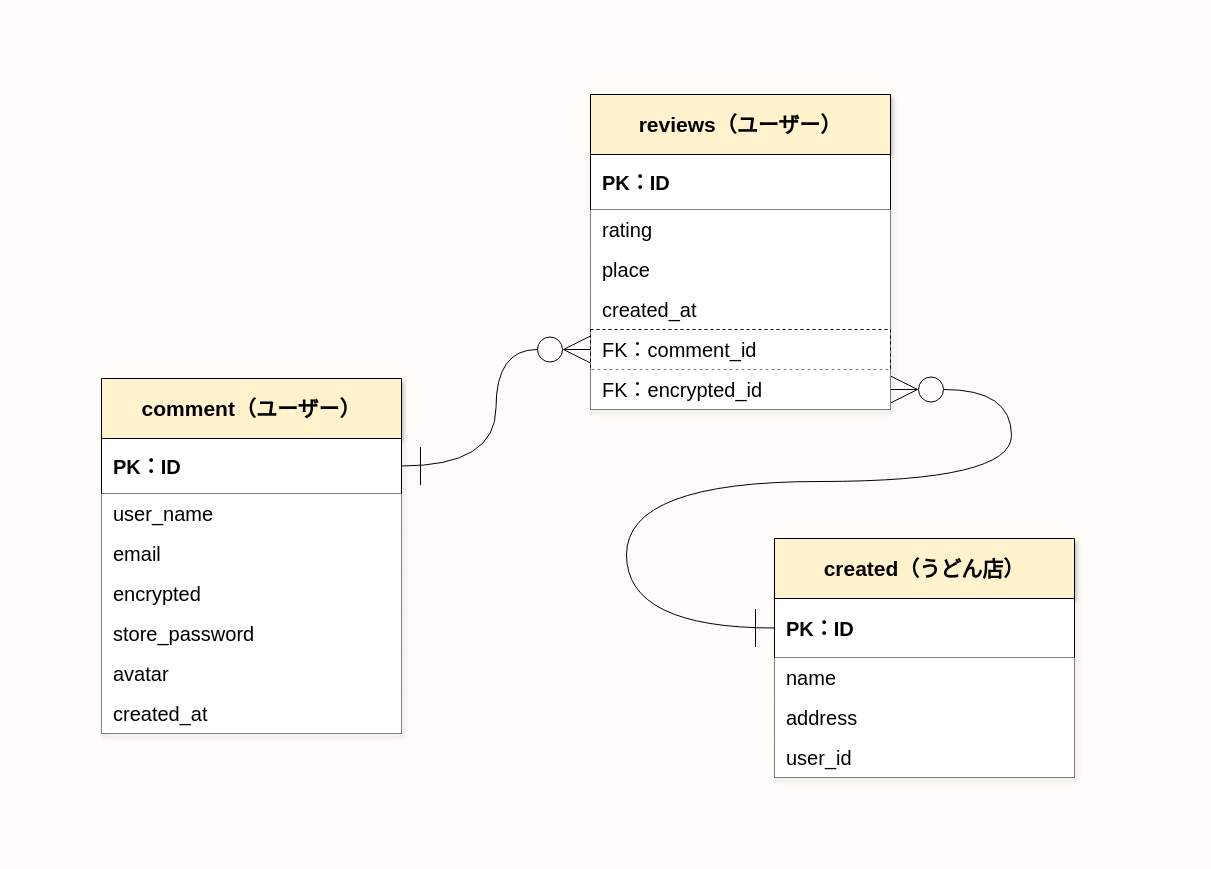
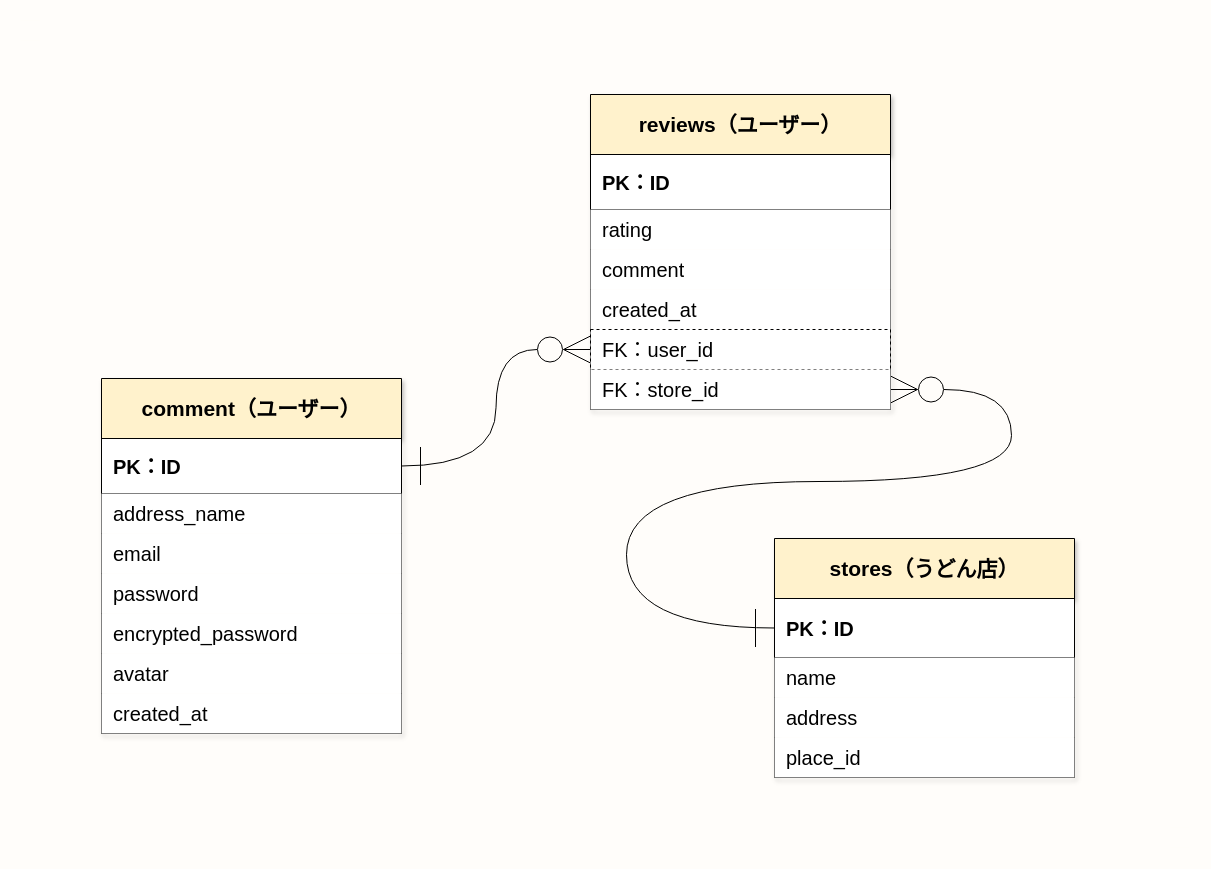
  <mxCell id="0" />
  <mxCell id="1" parent="0" />
  <mxCell id="2" value="" style="edgeStyle=orthogonalEdgeStyle;html=1;exitX=1;exitY=0.5;exitDx=0;exitDy=0;entryX=0;entryY=0.5;entryDx=0;entryDy=0;rounded=1;jumpStyle=none;strokeColor=default;startArrow=ERone;startFill=0;targetPerimeterSpacing=0;sourcePerimeterSpacing=0;endSize=25;startSize=36;elbow=vertical;endArrow=ERzeroToMany;endFill=0;curved=1;" edge="1" parent="1" source="4" target="17"><mxGeometry relative="1" as="geometry" /></mxCell>
  <mxCell id="3" value="&lt;font style=&quot;font-size: 21px;&quot;&gt;comment（ユーザー）&lt;/font&gt;" style="swimlane;fontStyle=1;childLayout=stackLayout;horizontal=1;startSize=60;horizontalStack=0;resizeParent=1;resizeParentMax=0;resizeLast=0;collapsible=1;marginBottom=0;whiteSpace=wrap;html=1;fillColor=#fff2cc;strokeColor=default;rounded=0;fontSize=15;shadow=1;" vertex="1" parent="1"><mxGeometry x="101" y="378" width="300" height="355" as="geometry" /></mxCell>
  <mxCell id="4" value="PK：ID" style="text;strokeColor=default;fillColor=default;align=left;verticalAlign=middle;spacingLeft=10;spacingRight=4;overflow=hidden;points=[[0,0.5],[1,0.5]];portConstraint=eastwest;rotatable=0;whiteSpace=wrap;html=1;fontSize=20;fontStyle=1;gradientColor=none;perimeterSpacing=0;" vertex="1" parent="3"><mxGeometry y="60" width="300" height="55" as="geometry" /></mxCell>
- <mxCell id="5" value="user_name" style="text;strokeColor=none;fillColor=default;align=left;verticalAlign=middle;spacingLeft=10;spacingRight=4;overflow=hidden;points=[[0,0.5],[1,0.5]];portConstraint=eastwest;rotatable=0;whiteSpace=wrap;html=1;fontSize=20;" vertex="1" parent="3"><mxGeometry y="115" width="300" height="40" as="geometry" /></mxCell>
+ <mxCell id="5" value="address_name" style="text;strokeColor=none;fillColor=default;align=left;verticalAlign=middle;spacingLeft=10;spacingRight=4;overflow=hidden;points=[[0,0.5],[1,0.5]];portConstraint=eastwest;rotatable=0;whiteSpace=wrap;html=1;fontSize=20;" vertex="1" parent="3"><mxGeometry y="115" width="300" height="40" as="geometry" /></mxCell>
  <mxCell id="6" value="email" style="text;strokeColor=none;fillColor=default;align=left;verticalAlign=middle;spacingLeft=10;spacingRight=4;overflow=hidden;points=[[0,0.5],[1,0.5]];portConstraint=eastwest;rotatable=0;whiteSpace=wrap;html=1;fontSize=20;" vertex="1" parent="3"><mxGeometry y="155" width="300" height="40" as="geometry" /></mxCell>
- <mxCell id="7" value="encrypted" style="text;strokeColor=none;fillColor=default;align=left;verticalAlign=middle;spacingLeft=10;spacingRight=4;overflow=hidden;points=[[0,0.5],[1,0.5]];portConstraint=eastwest;rotatable=0;whiteSpace=wrap;html=1;fontSize=20;" vertex="1" parent="3"><mxGeometry y="195" width="300" height="40" as="geometry" /></mxCell>
- <mxCell id="8" value="store_password" style="text;strokeColor=none;fillColor=default;align=left;verticalAlign=middle;spacingLeft=10;spacingRight=4;overflow=hidden;points=[[0,0.5],[1,0.5]];portConstraint=eastwest;rotatable=0;whiteSpace=wrap;html=1;fontSize=20;" vertex="1" parent="3"><mxGeometry y="235" width="300" height="40" as="geometry" /></mxCell>
+ <mxCell id="7" value="password" style="text;strokeColor=none;fillColor=default;align=left;verticalAlign=middle;spacingLeft=10;spacingRight=4;overflow=hidden;points=[[0,0.5],[1,0.5]];portConstraint=eastwest;rotatable=0;whiteSpace=wrap;html=1;fontSize=20;" vertex="1" parent="3"><mxGeometry y="195" width="300" height="40" as="geometry" /></mxCell>
+ <mxCell id="8" value="encrypted_password" style="text;strokeColor=none;fillColor=default;align=left;verticalAlign=middle;spacingLeft=10;spacingRight=4;overflow=hidden;points=[[0,0.5],[1,0.5]];portConstraint=eastwest;rotatable=0;whiteSpace=wrap;html=1;fontSize=20;" vertex="1" parent="3"><mxGeometry y="235" width="300" height="40" as="geometry" /></mxCell>
  <mxCell id="9" value="avatar" style="text;strokeColor=none;fillColor=default;align=left;verticalAlign=middle;spacingLeft=10;spacingRight=4;overflow=hidden;points=[[0,0.5],[1,0.5]];portConstraint=eastwest;rotatable=0;whiteSpace=wrap;html=1;fontSize=20;" vertex="1" parent="3"><mxGeometry y="275" width="300" height="40" as="geometry" /></mxCell>
  <mxCell id="10" value="created_at" style="text;strokeColor=none;fillColor=default;align=left;verticalAlign=middle;spacingLeft=10;spacingRight=4;overflow=hidden;points=[[0,0.5],[1,0.5]];portConstraint=eastwest;rotatable=0;whiteSpace=wrap;html=1;fontSize=20;" vertex="1" parent="3"><mxGeometry y="315" width="300" height="40" as="geometry" /></mxCell>
  <mxCell id="11" value="" style="edgeStyle=orthogonalEdgeStyle;html=1;curved=1;startArrow=ERzeroToMany;startFill=0;endSize=36;startSize=25;targetPerimeterSpacing=0;sourcePerimeterSpacing=0;exitX=1;exitY=0.5;exitDx=0;exitDy=0;endArrow=ERone;endFill=0;entryX=0;entryY=0.5;entryDx=0;entryDy=0;" edge="1" parent="1" source="18" target="20"><mxGeometry relative="1" as="geometry"><mxPoint x="645" y="629" as="targetPoint" /><Array as="points"><mxPoint x="1011" y="389" /><mxPoint x="1011" y="481" /><mxPoint x="626" y="481" /><mxPoint x="626" y="628" /></Array></mxGeometry></mxCell>
  <mxCell id="12" value="&lt;span style=&quot;caret-color: rgb(0, 0, 0); color: rgb(0, 0, 0); text-wrap-mode: nowrap;&quot;&gt;&lt;font style=&quot;font-size: 21px;&quot;&gt;reviews（ユーザー）&lt;/font&gt;&lt;/span&gt;" style="swimlane;fontStyle=1;childLayout=stackLayout;horizontal=1;startSize=60;horizontalStack=0;resizeParent=1;resizeParentMax=0;resizeLast=0;collapsible=1;marginBottom=0;whiteSpace=wrap;html=1;fillColor=#fff2cc;strokeColor=default;rounded=0;fontSize=15;spacingLeft=0;shadow=1;" vertex="1" parent="1"><mxGeometry x="590" y="94" width="300" height="315" as="geometry" /></mxCell>
  <mxCell id="13" value="PK：ID" style="text;strokeColor=default;fillColor=default;align=left;verticalAlign=middle;spacingLeft=10;spacingRight=4;overflow=hidden;points=[[0,0.5],[1,0.5]];portConstraint=eastwest;rotatable=0;whiteSpace=wrap;html=1;fontSize=20;fontStyle=1" vertex="1" parent="12"><mxGeometry y="60" width="300" height="55" as="geometry" /></mxCell>
  <mxCell id="14" value="rating" style="text;strokeColor=none;fillColor=default;align=left;verticalAlign=middle;spacingLeft=10;spacingRight=4;overflow=hidden;points=[[0,0.5],[1,0.5]];portConstraint=eastwest;rotatable=0;whiteSpace=wrap;html=1;fontSize=20;" vertex="1" parent="12"><mxGeometry y="115" width="300" height="40" as="geometry" /></mxCell>
- <mxCell id="15" value="place" style="text;strokeColor=none;fillColor=default;align=left;verticalAlign=middle;spacingLeft=10;spacingRight=4;overflow=hidden;points=[[0,0.5],[1,0.5]];portConstraint=eastwest;rotatable=0;whiteSpace=wrap;html=1;fontSize=20;" vertex="1" parent="12"><mxGeometry y="155" width="300" height="40" as="geometry" /></mxCell>
+ <mxCell id="15" value="comment" style="text;strokeColor=none;fillColor=default;align=left;verticalAlign=middle;spacingLeft=10;spacingRight=4;overflow=hidden;points=[[0,0.5],[1,0.5]];portConstraint=eastwest;rotatable=0;whiteSpace=wrap;html=1;fontSize=20;" vertex="1" parent="12"><mxGeometry y="155" width="300" height="40" as="geometry" /></mxCell>
  <mxCell id="16" value="created_at" style="text;strokeColor=none;fillColor=default;align=left;verticalAlign=middle;spacingLeft=10;spacingRight=4;overflow=hidden;points=[[0,0.5],[1,0.5]];portConstraint=eastwest;rotatable=0;whiteSpace=wrap;html=1;fontSize=20;" vertex="1" parent="12"><mxGeometry y="195" width="300" height="40" as="geometry" /></mxCell>
- <mxCell id="17" value="FK：comment_id" style="text;strokeColor=default;fillColor=default;align=left;verticalAlign=middle;spacingLeft=10;spacingRight=4;overflow=hidden;points=[[0,0.5],[1,0.5]];portConstraint=eastwest;rotatable=0;whiteSpace=wrap;html=1;fontSize=20;fontStyle=0;dashed=1;" vertex="1" parent="12"><mxGeometry y="235" width="300" height="40" as="geometry" /></mxCell>
- <mxCell id="18" value="FK：encrypted_id" style="text;strokeColor=none;fillColor=default;align=left;verticalAlign=middle;spacingLeft=10;spacingRight=4;overflow=hidden;points=[[0,0.5],[1,0.5]];portConstraint=eastwest;rotatable=0;whiteSpace=wrap;html=1;fontSize=20;fontStyle=0;rounded=0;shadow=0;" vertex="1" parent="12"><mxGeometry y="275" width="300" height="40" as="geometry" /></mxCell>
- <mxCell id="19" value="&lt;font style=&quot;font-size: 21px;&quot;&gt;created（うどん店）&lt;/font&gt;" style="swimlane;fontStyle=1;childLayout=stackLayout;horizontal=1;startSize=60;horizontalStack=0;resizeParent=1;resizeParentMax=0;resizeLast=0;collapsible=1;marginBottom=0;whiteSpace=wrap;html=1;fillColor=#fff2cc;strokeColor=default;rounded=0;fontSize=18;shadow=1;" vertex="1" parent="1"><mxGeometry x="774" y="538" width="300" height="239" as="geometry" /></mxCell>
+ <mxCell id="17" value="FK：user_id" style="text;strokeColor=default;fillColor=default;align=left;verticalAlign=middle;spacingLeft=10;spacingRight=4;overflow=hidden;points=[[0,0.5],[1,0.5]];portConstraint=eastwest;rotatable=0;whiteSpace=wrap;html=1;fontSize=20;fontStyle=0;dashed=1;" vertex="1" parent="12"><mxGeometry y="235" width="300" height="40" as="geometry" /></mxCell>
+ <mxCell id="18" value="FK：store_id" style="text;strokeColor=none;fillColor=default;align=left;verticalAlign=middle;spacingLeft=10;spacingRight=4;overflow=hidden;points=[[0,0.5],[1,0.5]];portConstraint=eastwest;rotatable=0;whiteSpace=wrap;html=1;fontSize=20;fontStyle=0;rounded=0;shadow=0;" vertex="1" parent="12"><mxGeometry y="275" width="300" height="40" as="geometry" /></mxCell>
+ <mxCell id="19" value="&lt;font style=&quot;font-size: 21px;&quot;&gt;stores（うどん店）&lt;/font&gt;" style="swimlane;fontStyle=1;childLayout=stackLayout;horizontal=1;startSize=60;horizontalStack=0;resizeParent=1;resizeParentMax=0;resizeLast=0;collapsible=1;marginBottom=0;whiteSpace=wrap;html=1;fillColor=#fff2cc;strokeColor=default;rounded=0;fontSize=18;shadow=1;" vertex="1" parent="1"><mxGeometry x="774" y="538" width="300" height="239" as="geometry" /></mxCell>
  <mxCell id="20" value="&lt;font&gt;PK：ID&lt;/font&gt;" style="text;strokeColor=default;fillColor=default;align=left;verticalAlign=middle;spacingLeft=10;spacingRight=4;overflow=hidden;points=[[0,0.5],[1,0.5]];portConstraint=eastwest;rotatable=0;whiteSpace=wrap;html=1;fontSize=20;fontStyle=1" vertex="1" parent="19"><mxGeometry y="60" width="300" height="59" as="geometry" /></mxCell>
  <mxCell id="21" value="&lt;font&gt;name&lt;/font&gt;" style="text;strokeColor=none;fillColor=default;align=left;verticalAlign=middle;spacingLeft=10;spacingRight=4;overflow=hidden;points=[[0,0.5],[1,0.5]];portConstraint=eastwest;rotatable=0;whiteSpace=wrap;html=1;fontSize=20;" vertex="1" parent="19"><mxGeometry y="119" width="300" height="40" as="geometry" /></mxCell>
  <mxCell id="22" value="&lt;font&gt;address&lt;/font&gt;" style="text;strokeColor=none;fillColor=default;align=left;verticalAlign=middle;spacingLeft=10;spacingRight=4;overflow=hidden;points=[[0,0.5],[1,0.5]];portConstraint=eastwest;rotatable=0;whiteSpace=wrap;html=1;fontSize=20;" vertex="1" parent="19"><mxGeometry y="159" width="300" height="40" as="geometry" /></mxCell>
- <mxCell id="23" value="user_id" style="text;strokeColor=none;fillColor=default;align=left;verticalAlign=middle;spacingLeft=10;spacingRight=4;overflow=hidden;points=[[0,0.5],[1,0.5]];portConstraint=eastwest;rotatable=0;whiteSpace=wrap;html=1;fontSize=20;" vertex="1" parent="19"><mxGeometry y="199" width="300" height="40" as="geometry" /></mxCell>
+ <mxCell id="23" value="place_id" style="text;strokeColor=none;fillColor=default;align=left;verticalAlign=middle;spacingLeft=10;spacingRight=4;overflow=hidden;points=[[0,0.5],[1,0.5]];portConstraint=eastwest;rotatable=0;whiteSpace=wrap;html=1;fontSize=20;" vertex="1" parent="19"><mxGeometry y="199" width="300" height="40" as="geometry" /></mxCell>
  <mxCell id="24" value="" style="rounded=0;whiteSpace=wrap;html=1;strokeColor=none;fillColor=#FFFDFA;" vertex="1" parent="1"><mxGeometry width="20" height="20" as="geometry" x="20" y="20" /></mxCell>
  <mxCell id="25" value="" style="rounded=0;whiteSpace=wrap;html=1;strokeColor=none;fillColor=#FFFDFA;" vertex="1" parent="1"><mxGeometry x="1169" y="827" width="20" height="20" as="geometry" /></mxCell>
